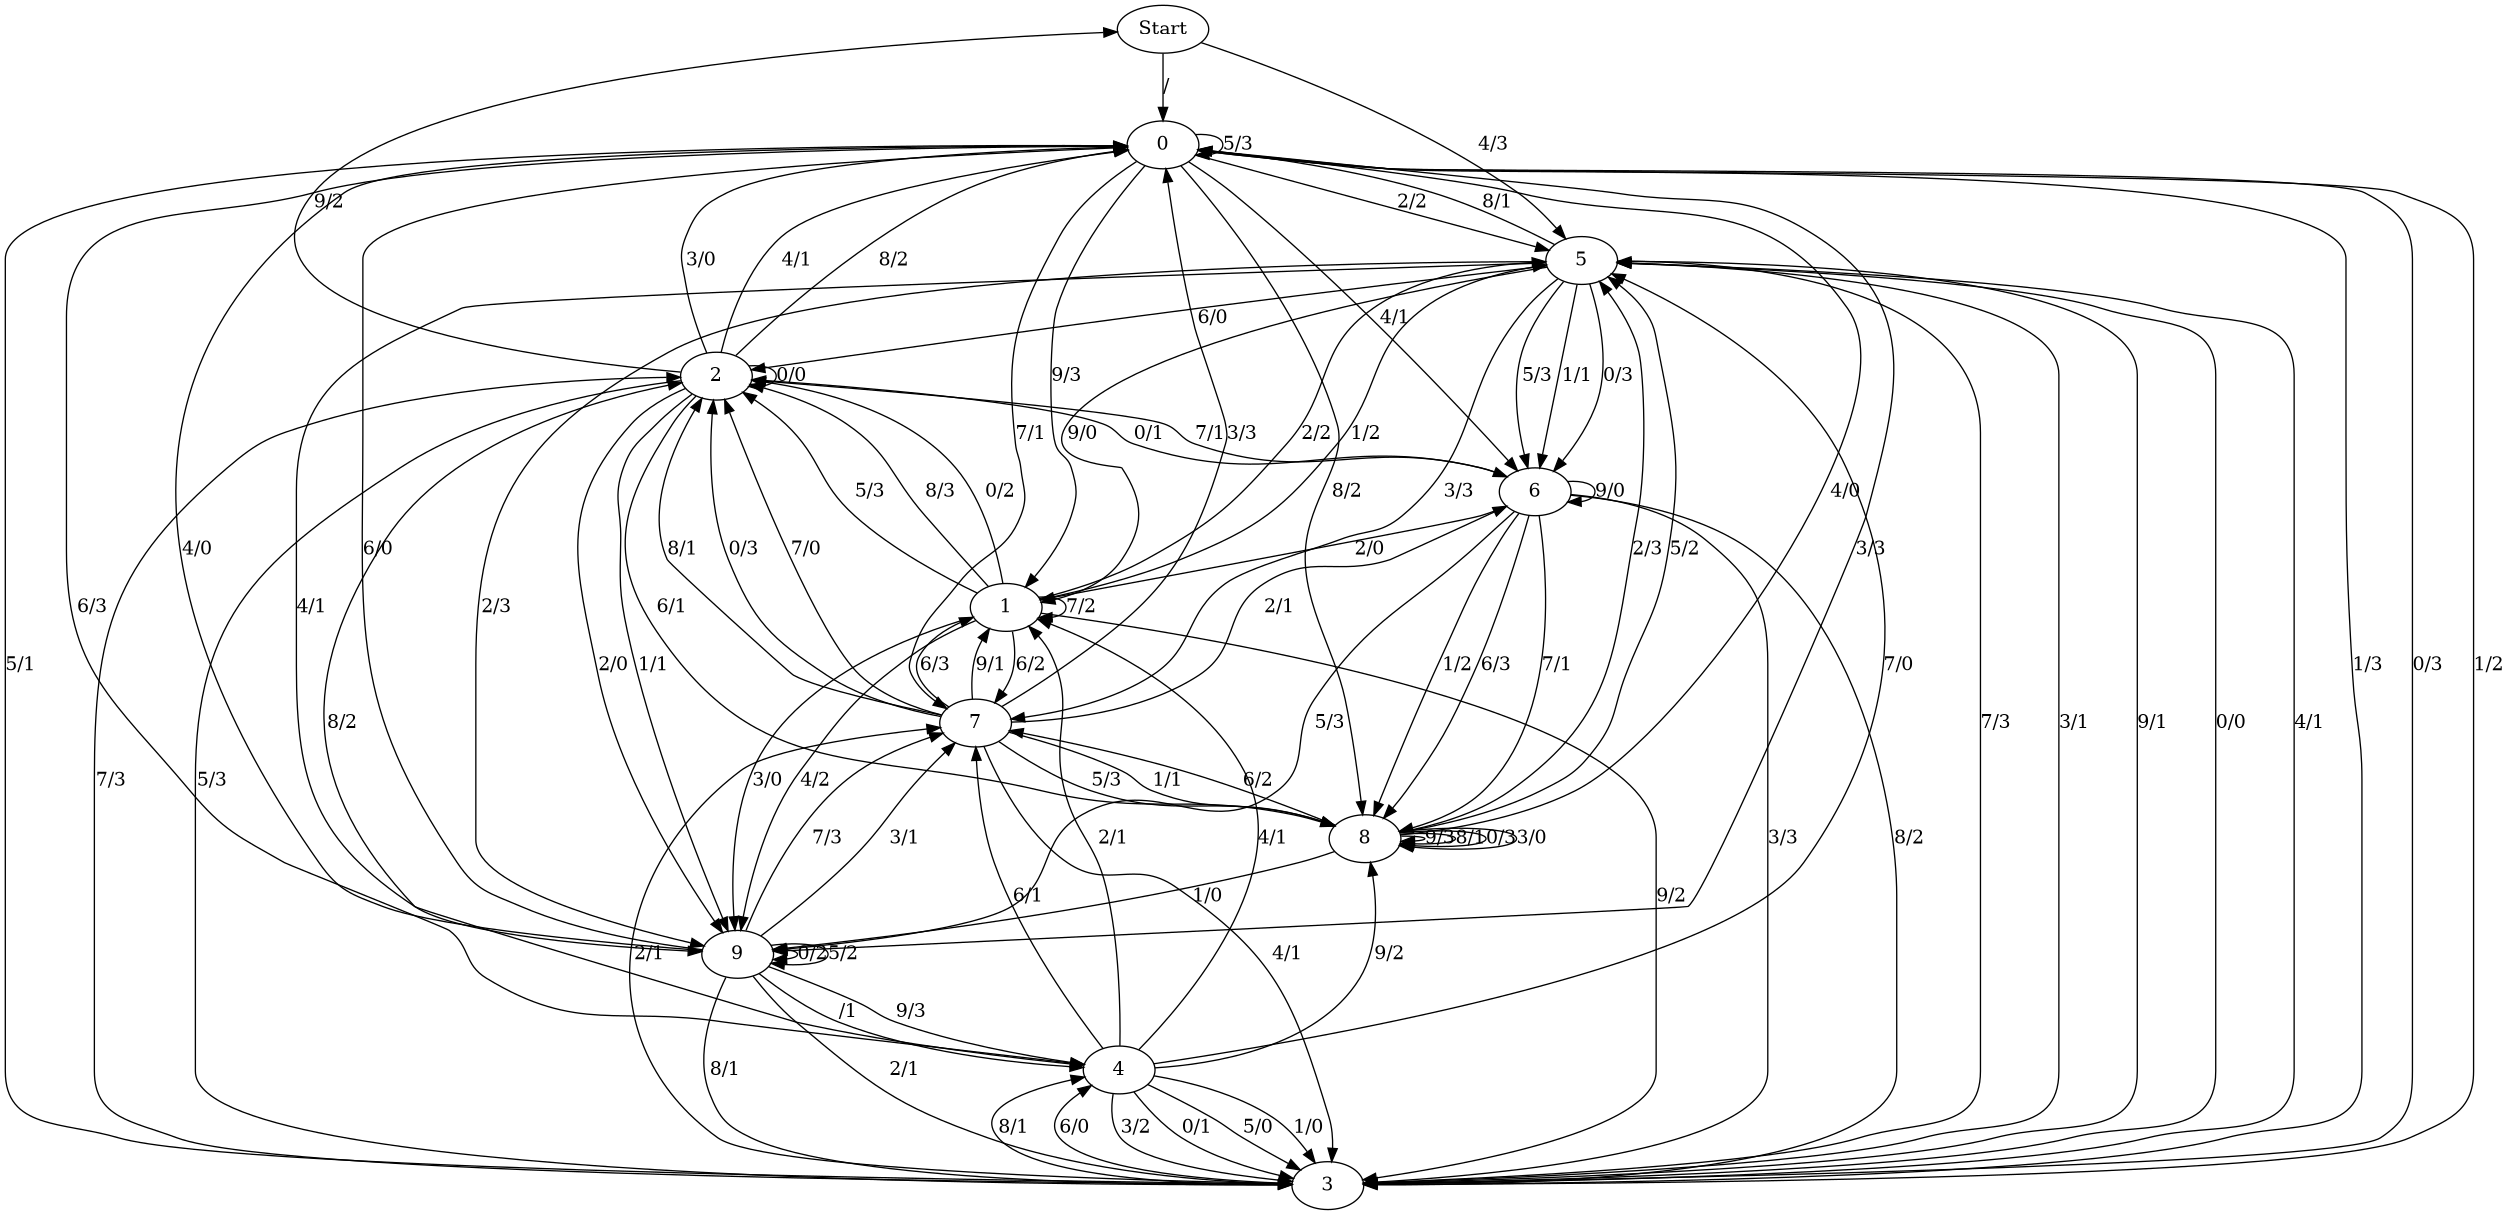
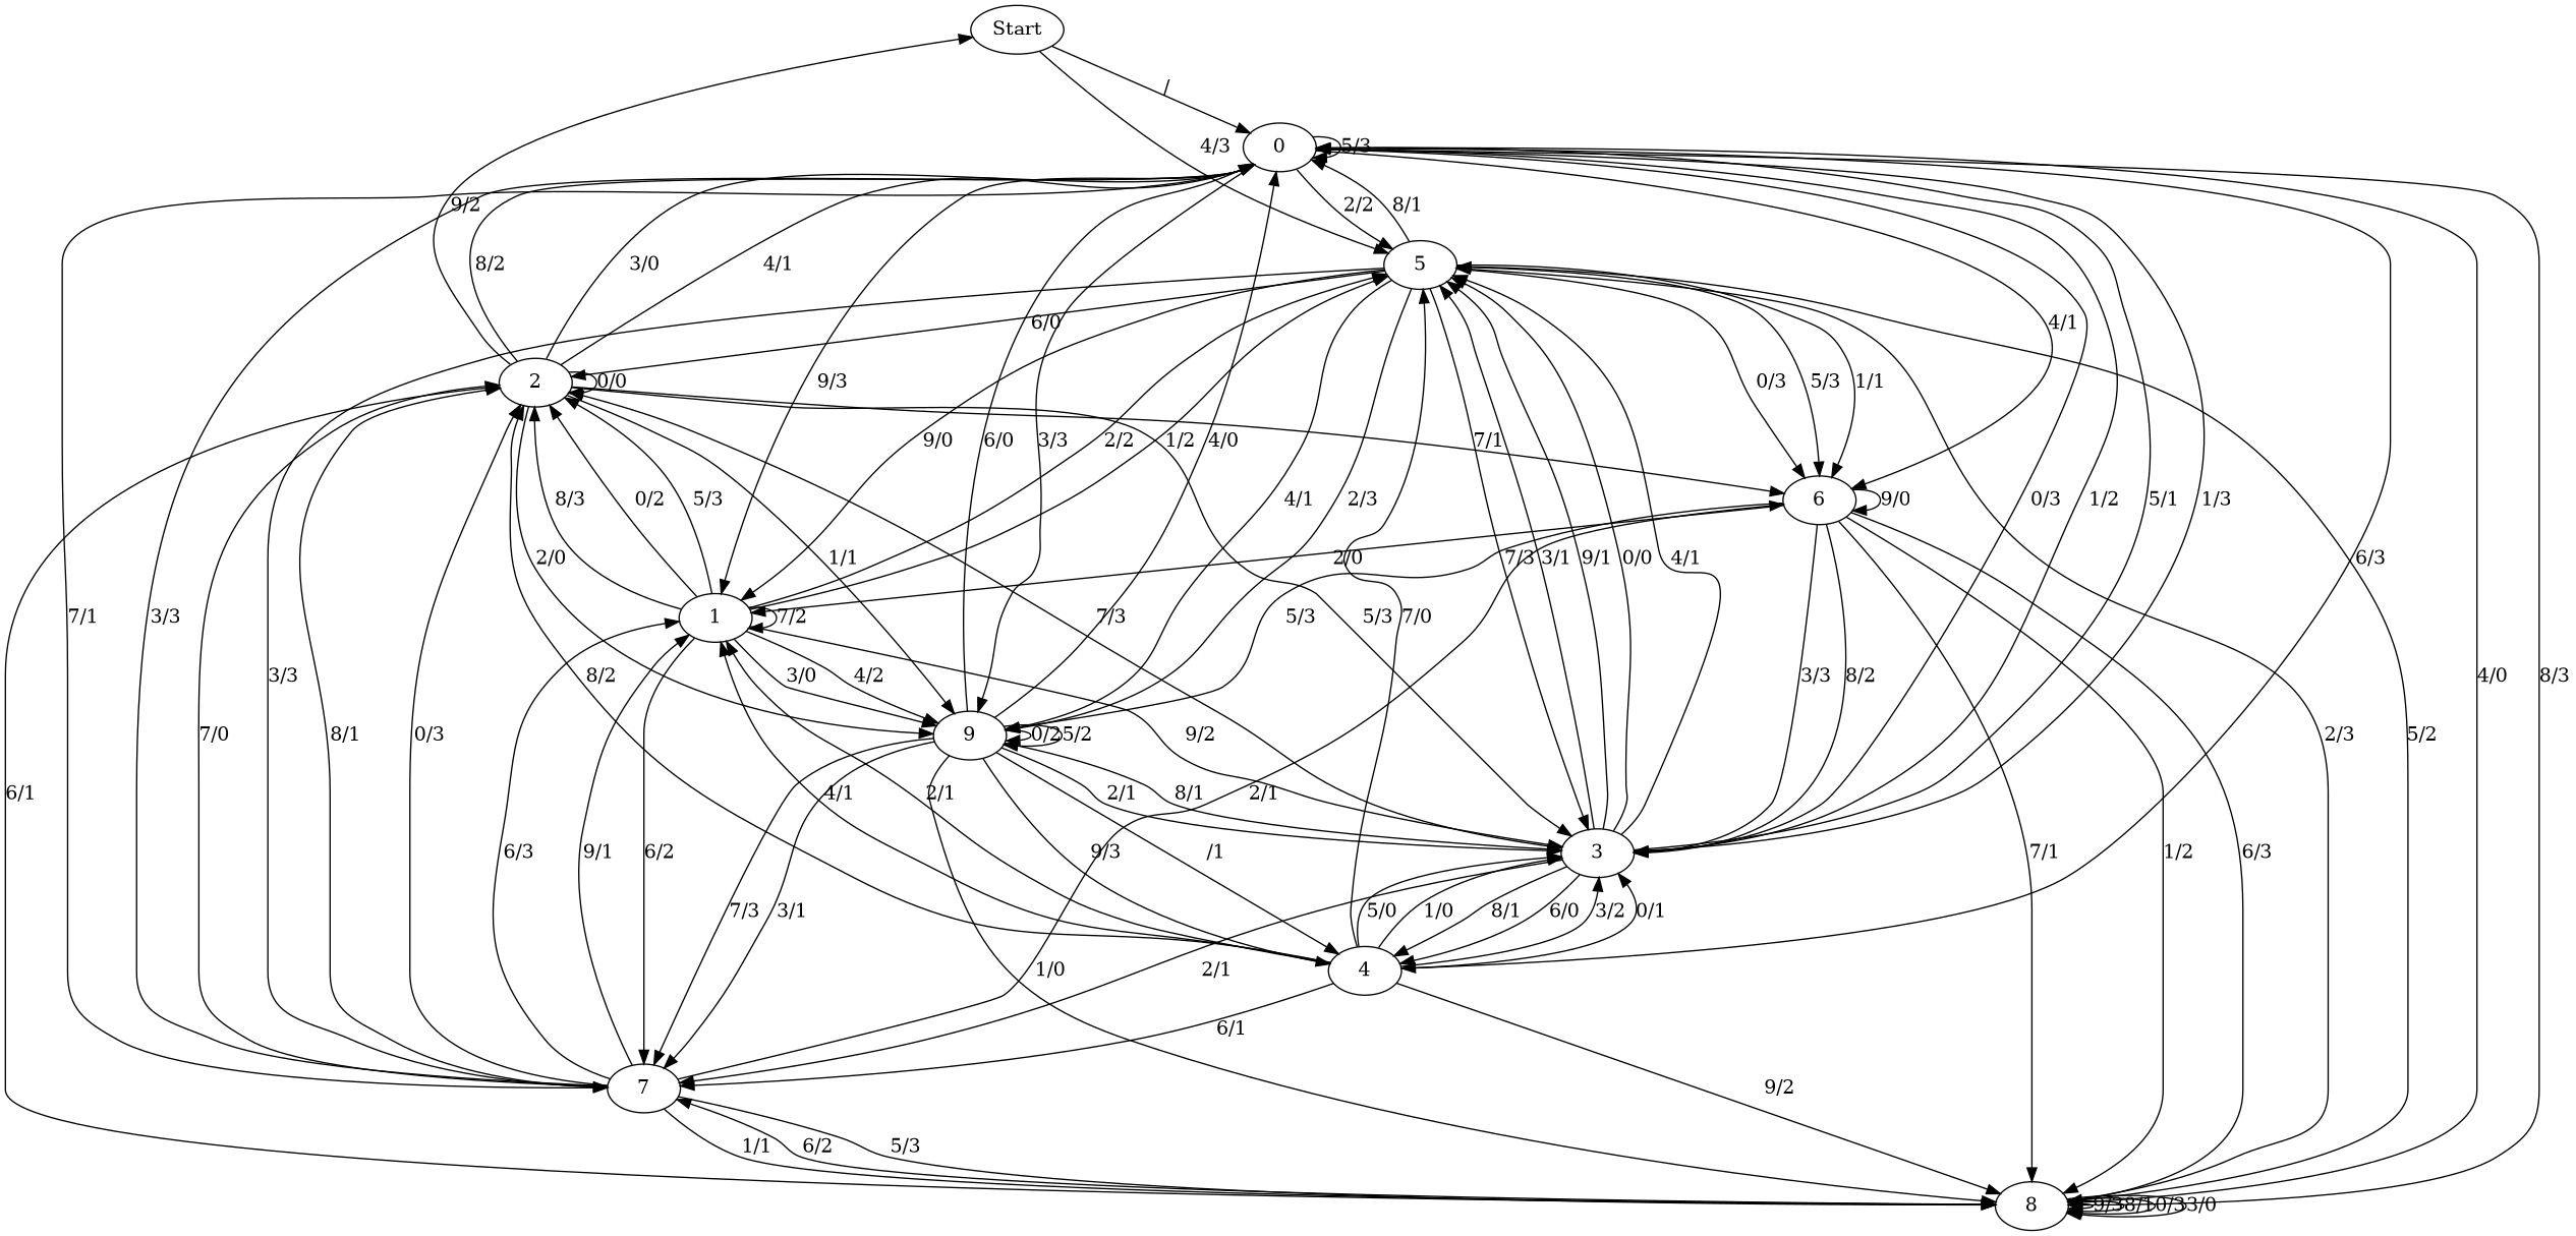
  digraph {
    Start
    0
    5
    1
    3
    9
    7
    8
    6
    4
    2
    Start -> 0 [label="/"]
    Start -> 5 [label="4/3"]
    0 -> 0 [label="5/3"]
    0 -> 5 [label="2/2"]
    0 -> 1 [label="9/3"]
    0 -> 3 [label="0/3"]
    0 -> 3 [label="1/2"]
    0 -> 9 [label="3/3"]
    0 -> 7 [label="7/1"]
-   0 -> 8 [label="8/2"]
+   0 -> 8 [label="8/3"]
    0 -> 6 [label="4/1"]
    0 -> 4 [label="6/3"]
    5 -> 0 [label="8/1"]
    5 -> 1 [label="9/0"]
    5 -> 3 [label="7/3"]
    5 -> 9 [label="4/1"]
    5 -> 9 [label="2/3"]
    5 -> 7 [label="3/3"]
    5 -> 6 [label="5/3"]
    5 -> 6 [label="1/1"]
    5 -> 6 [label="0/3"]
    5 -> 2 [label="6/0"]
    1 -> 5 [label="2/2"]
    1 -> 5 [label="1/2"]
    1 -> 1 [label="7/2"]
    1 -> 3 [label="9/2"]
    1 -> 9 [label="4/2"]
    1 -> 9 [label="3/0"]
    1 -> 7 [label="6/2"]
    1 -> 2 [label="8/3"]
    1 -> 2 [label="0/2"]
    1 -> 2 [label="5/3"]
    3 -> 0 [label="5/1"]
    3 -> 0 [label="1/3"]
    3 -> 5 [label="3/1"]
    3 -> 5 [label="9/1"]
    3 -> 5 [label="0/0"]
    3 -> 5 [label="4/1"]
    3 -> 7 [label="2/1"]
    3 -> 4 [label="8/1"]
    3 -> 4 [label="6/0"]
    3 -> 2 [label="7/3"]
    9 -> 0 [label="4/0"]
    9 -> 0 [label="6/0"]
    9 -> 3 [label="8/1"]
    9 -> 3 [label="2/1"]
    9 -> 9 [label="0/2"]
    9 -> 9 [label="5/2"]
    9 -> 7 [label="7/3"]
    9 -> 7 [label="3/1"]
    9 -> 4 [label="/1"]
    9 -> 4 [label="9/3"]
    7 -> 0 [label="3/3"]
    7 -> 1 [label="6/3"]
    7 -> 1 [label="9/1"]
-   7 -> 3 [label="4/1"]
    7 -> 8 [label="5/3"]
    7 -> 8 [label="1/1"]
    7 -> 6 [label="2/1"]
    7 -> 2 [label="8/1"]
    7 -> 2 [label="0/3"]
    7 -> 2 [label="7/0"]
    8 -> 0 [label="4/0"]
    8 -> 5 [label="2/3"]
    8 -> 5 [label="5/2"]
-   8 -> 9 [label="1/0"]
+   9 -> 8 [label="1/0"]
    8 -> 7 [label="6/2"]
    8 -> 8 [label="9/3"]
    8 -> 8 [label="8/1"]
    8 -> 8 [label="0/3"]
    8 -> 8 [label="3/0"]
    6 -> 1 [label="2/0"]
    6 -> 3 [label="3/3"]
    6 -> 3 [label="8/2"]
    6 -> 9 [label="5/3"]
    6 -> 8 [label="7/1"]
    6 -> 8 [label="1/2"]
    6 -> 8 [label="6/3"]
    6 -> 6 [label="9/0"]
-   6 -> 2 [label="0/1"]
    4 -> 5 [label="7/0"]
    4 -> 1 [label="2/1"]
    4 -> 1 [label="4/1"]
    4 -> 3 [label="3/2"]
    4 -> 3 [label="0/1"]
    4 -> 3 [label="5/0"]
    4 -> 3 [label="1/0"]
    4 -> 7 [label="6/1"]
    4 -> 8 [label="9/2"]
    4 -> 2 [label="8/2"]
    2 -> Start [label="9/2"]
    2 -> 0 [label="8/2"]
    2 -> 0 [label="3/0"]
    2 -> 0 [label="4/1"]
    2 -> 3 [label="5/3"]
    2 -> 9 [label="1/1"]
    2 -> 9 [label="2/0"]
    2 -> 8 [label="6/1"]
    2 -> 6 [label="7/1"]
    2 -> 2 [label="0/0"]
  }
